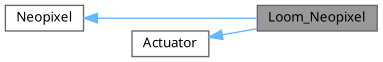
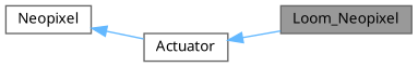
  digraph {
    fontname="Noto Sans"
    rankdir=LR
    node [color=gray40 fillcolor=white fontname="Noto Sans" fontsize=10 shape=box style=filled]
    edge [color=steelblue1 dir=back fontname="Noto Sans" fontsize=10 labelfontname=Helvetica labelfontsize=10 style=solid]
    n1 [fillcolor=grey60 fontcolor=black height=0.2 label=Loom_Neopixel width=0.4]
    n2 [height=0.2 label=Actuator width=0.4]
    n3 [height=0.2 label=Neopixel width=0.4]
    n2 -> n1
-   n3 -> n1
+   n3 -> n2
  }
